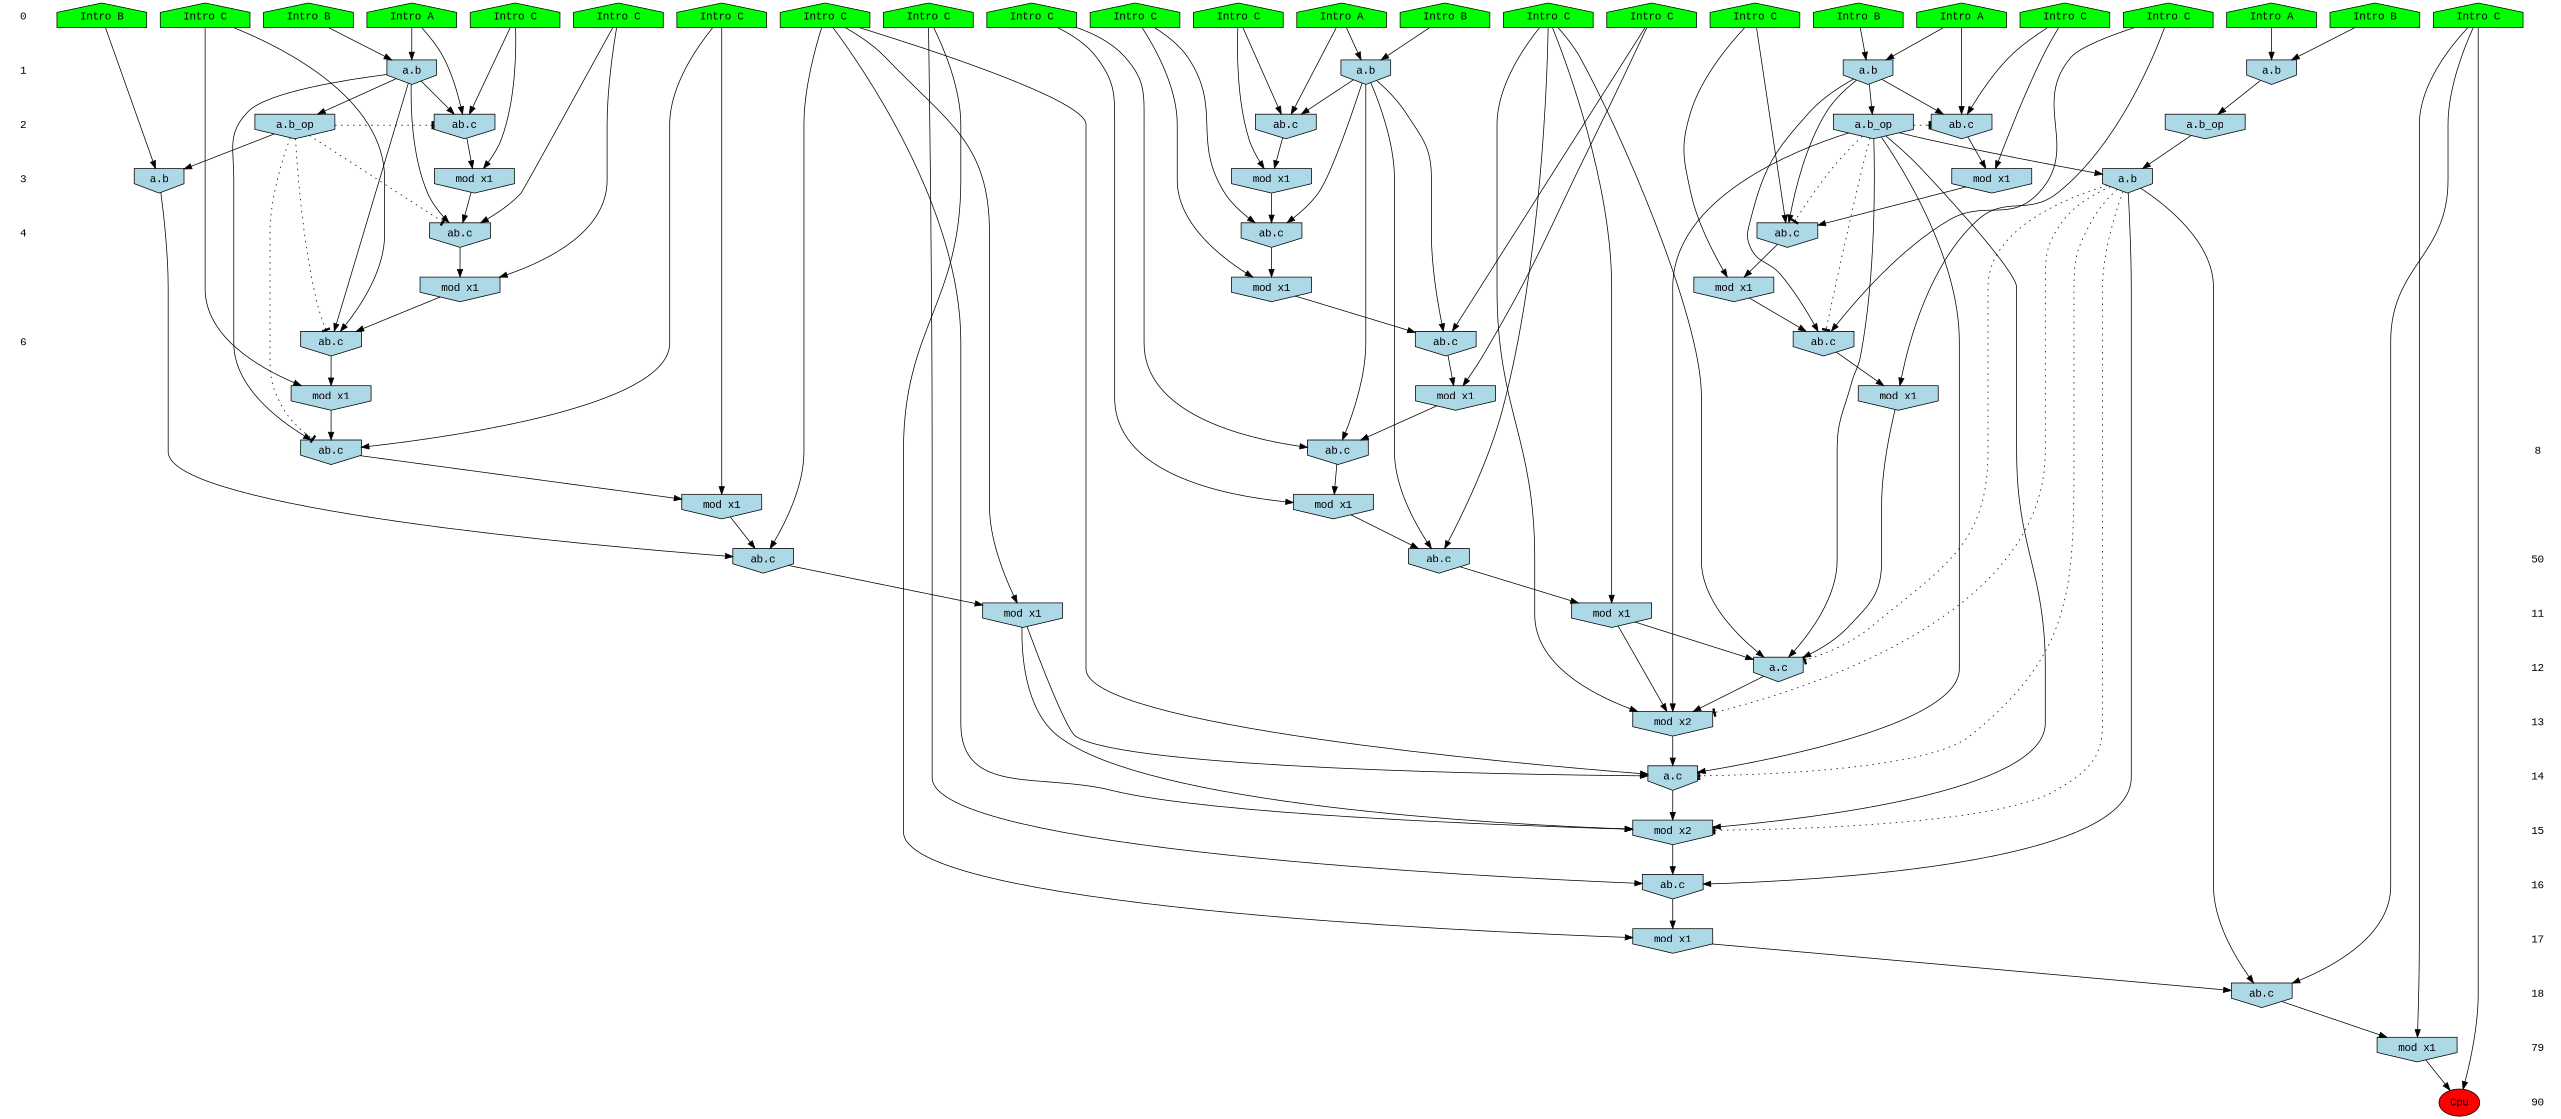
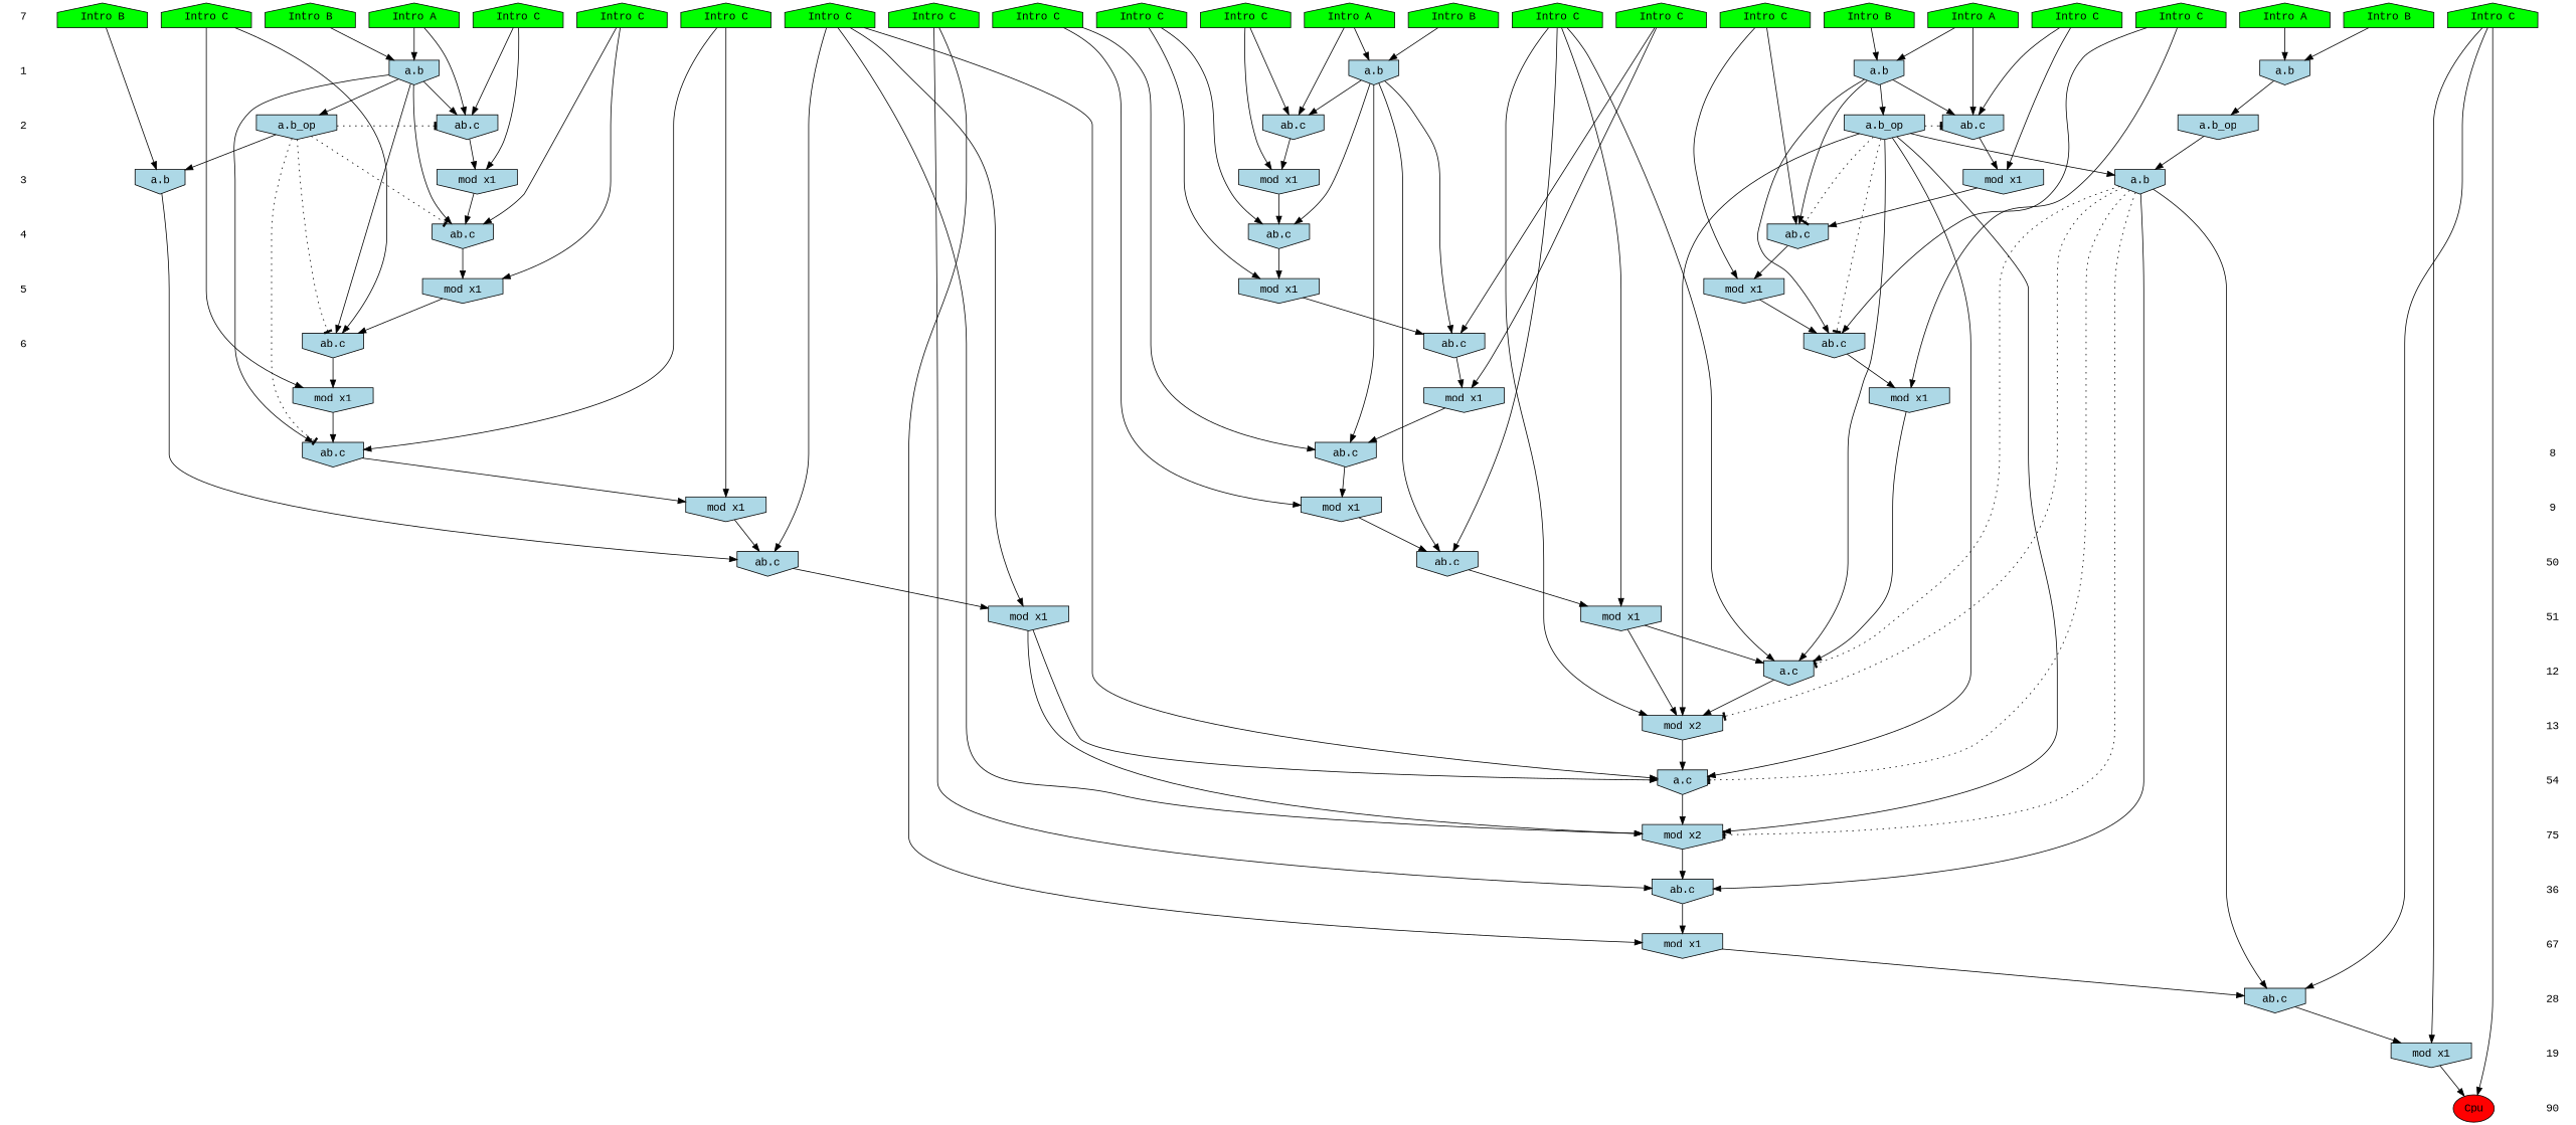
  digraph {
    fontname="Liberation Mono"
    ranksep=.5
    node [fontname="Liberation Mono" shape=invhouse fillcolor=lightblue style=filled]
    edge [fontname="Liberation Mono"]
-   0 [shape=plaintext fillcolor="" style=""]
+   0 [shape=plaintext label=7 fillcolor="" style=""]
    n2 [fillcolor=green label="Intro B" shape=house]
    n3 [fillcolor=green label="Intro B" shape=house]
    n4 [fillcolor=green label="Intro B" shape=house]
    n5 [fillcolor=green label="Intro B" shape=house]
    n6 [fillcolor=green label="Intro A" shape=house]
    n7 [fillcolor=green label="Intro B" shape=house]
    n8 [fillcolor=green label="Intro A" shape=house]
    n9 [fillcolor=green label="Intro A" shape=house]
    n10 [fillcolor=green label="Intro A" shape=house]
    n11 [fillcolor=green label="Intro C" shape=house]
    n12 [fillcolor=green label="Intro C" shape=house]
    n13 [fillcolor=green label="Intro C" shape=house]
    n14 [fillcolor=green label="Intro C" shape=house]
    n15 [fillcolor=green label="Intro C" shape=house]
    n16 [fillcolor=green label="Intro C" shape=house]
    n17 [fillcolor=green label="Intro C" shape=house]
    n18 [fillcolor=green label="Intro C" shape=house]
    n19 [fillcolor=green label="Intro C" shape=house]
    n20 [fillcolor=green label="Intro C" shape=house]
    n21 [fillcolor=green label="Intro C" shape=house]
    n22 [fillcolor=green label="Intro C" shape=house]
    n23 [fillcolor=green label="Intro C" shape=house]
    n24 [fillcolor=green label="Intro C" shape=house]
    n25 [fillcolor=green label="Intro C" shape=house]
    1 [shape=plaintext fillcolor="" style=""]
    n27 [label="a.b"]
    n28 [label="a.b"]
    n29 [label="a.b"]
    n30 [label="a.b"]
    2 [shape=plaintext fillcolor="" style=""]
    n32 [label="ab.c"]
    n33 [label="ab.c"]
    n34 [label="ab.c"]
    n35 [label="a.b_op"]
    n36 [label="a.b_op"]
    n37 [label="a.b_op"]
    3 [shape=plaintext fillcolor="" style=""]
    n39 [label="mod x1"]
    n40 [label="mod x1"]
    n41 [label="mod x1"]
    n42 [label="a.b"]
    n43 [label="a.b"]
    4 [shape=plaintext fillcolor="" style=""]
    n45 [label="ab.c"]
    n46 [label="ab.c"]
    n47 [label="ab.c"]
+   5 [shape=plaintext fillcolor="" style=""]
    n49 [label="mod x1"]
    n50 [label="mod x1"]
    n51 [label="mod x1"]
    6 [shape=plaintext fillcolor="" style=""]
    n53 [label="ab.c"]
    n54 [label="ab.c"]
    n55 [label="ab.c"]
    n56 [label="mod x1"]
    n57 [label="mod x1"]
    n58 [label="mod x1"]
    8 [shape=plaintext fillcolor="" style=""]
    n60 [label="ab.c"]
    n61 [label="ab.c"]
+   9 [shape=plaintext fillcolor="" style=""]
    n63 [label="mod x1"]
    n64 [label="mod x1"]
    n65 [label=50 shape=plaintext fillcolor="" style=""]
    n66 [label="ab.c"]
    n67 [label="ab.c"]
-   11 [shape=plaintext fillcolor="" style=""]
+   11 [shape=plaintext label=51 fillcolor="" style=""]
    n69 [label="mod x1"]
    n70 [label="mod x1"]
    12 [shape=plaintext fillcolor="" style=""]
    n72 [label="a.c"]
    13 [shape=plaintext fillcolor="" style=""]
    n74 [label="mod x2"]
-   14 [shape=plaintext fillcolor="" style=""]
+   14 [shape=plaintext label=54 fillcolor="" style=""]
    n76 [label="a.c"]
-   15 [shape=plaintext fillcolor="" style=""]
+   15 [shape=plaintext label=75 fillcolor="" style=""]
    n78 [label="mod x2"]
-   16 [shape=plaintext fillcolor="" style=""]
+   16 [shape=plaintext label=36 fillcolor="" style=""]
    n80 [label="ab.c"]
-   17 [shape=plaintext fillcolor="" style=""]
+   17 [shape=plaintext label=67 fillcolor="" style=""]
    n82 [label="mod x1"]
-   18 [shape=plaintext fillcolor="" style=""]
+   18 [shape=plaintext label=28 fillcolor="" style=""]
    n84 [label="ab.c"]
-   19 [shape=plaintext label=79 fillcolor="" style=""]
+   19 [shape=plaintext fillcolor="" style=""]
    n86 [label="mod x1"]
    n87 [label=90 shape=plaintext fillcolor="" style=""]
    n88 [fillcolor=red label=Cpu shape=""]
    subgraph sub_1 {
      rank=same
      0
      n2
      n3
      n4
      n5
      n6
      n7
      n8
      n9
      n10
      n11
      n12
      n13
      n14
      n15
      n16
      n17
      n18
      n19
      n20
      n21
      n22
      n23
      n24
      n25
    }
    subgraph sub_2 {
      rank=same
      1
      n27
      n28
      n29
      n30
    }
    subgraph sub_3 {
      rank=same
      2
      n32
      n33
      n34
      n35
      n36
      n37
    }
    subgraph sub_4 {
      rank=same
      3
      n39
      n40
      n41
      n42
      n43
    }
    subgraph sub_5 {
      rank=same
      4
      n45
      n46
      n47
    }
    subgraph sub_6 {
      rank=same
+     5
      n49
      n50
      n51
    }
    subgraph sub_7 {
      rank=same
      6
      n53
      n54
      n55
    }
    subgraph sub_8 {
      rank=same
      n56
      n57
      n58
    }
    subgraph sub_9 {
      rank=same
      8
      n60
      n61
    }
    subgraph sub_10 {
      rank=same
+     9
      n63
      n64
    }
    subgraph sub_11 {
      rank=same
      n65
      n66
      n67
    }
    subgraph sub_12 {
      rank=same
      11
      n69
      n70
    }
    subgraph sub_13 {
      rank=same
      12
      n72
    }
    subgraph sub_14 {
      rank=same
      13
      n74
    }
    subgraph sub_15 {
      rank=same
      14
      n76
    }
    subgraph sub_16 {
      rank=same
      15
      n78
    }
    subgraph sub_17 {
      rank=same
      16
      n80
    }
    subgraph sub_18 {
      rank=same
      17
      n82
    }
    subgraph sub_19 {
      rank=same
      18
      n84
    }
    subgraph sub_20 {
      rank=same
      19
      n86
    }
    subgraph sub_21 {
      rank=same
      n87
      n88
    }
    0 -> 1 [style=invis]
    n2 -> n27
    n3 -> n29
    n4 -> n28
    n5 -> n30
    n6 -> n28
    n6 -> n34
    n7 -> n42
    n8 -> n29
    n8 -> n33
    n9 -> n30
    n10 -> n27
    n10 -> n32
    n11 -> n67
    n11 -> n69
    n11 -> n76
    n11 -> n78
    n12 -> n84
    n12 -> n86
    n12 -> n88
    n13 -> n60
    n13 -> n64
    n14 -> n61
    n14 -> n63
    n15 -> n33
    n15 -> n41
    n16 -> n32
    n16 -> n40
    n17 -> n80
    n17 -> n82
    n18 -> n46
    n18 -> n49
    n19 -> n53
    n19 -> n57
    n20 -> n66
    n20 -> n70
    n20 -> n72
    n20 -> n74
    n21 -> n34
    n21 -> n39
    n22 -> n55
    n22 -> n58
    n23 -> n47
    n23 -> n50
    n24 -> n45
    n24 -> n51
    n25 -> n54
    n25 -> n56
    1 -> 2 [style=invis]
    n27 -> n32
    n27 -> n35
    n27 -> n46
    n27 -> n53
    n27 -> n61
    n28 -> n34
    n28 -> n47
    n28 -> n54
    n28 -> n60
    n28 -> n66
    n29 -> n33
    n29 -> n36
    n29 -> n45
    n29 -> n55
    n30 -> n37
    2 -> 3 [style=invis]
    n32 -> n40
    n33 -> n41
    n34 -> n39
    n35 -> n32 [arrowhead=tee style=dotted]
    n35 -> n42
    n35 -> n46 [arrowhead=tee style=dotted]
    n35 -> n53 [arrowhead=tee style=dotted]
    n35 -> n61 [arrowhead=tee style=dotted]
    n36 -> n33 [arrowhead=tee style=dotted]
    n36 -> n43
    n36 -> n45 [arrowhead=tee style=dotted]
    n36 -> n55 [arrowhead=tee style=dotted]
    n36 -> n72
    n36 -> n74
    n36 -> n76
    n36 -> n78
    n37 -> n43
    3 -> 4 [style=invis]
    n39 -> n47
    n40 -> n46
    n41 -> n45
    n42 -> n67
    n43 -> n72 [arrowhead=tee style=dotted]
    n43 -> n74 [arrowhead=tee style=dotted]
    n43 -> n76 [arrowhead=tee style=dotted]
    n43 -> n78 [arrowhead=tee style=dotted]
    n43 -> n80
    n43 -> n84
+   4 -> 5 [style=invis]
    n45 -> n51
    n46 -> n49
    n47 -> n50
+   5 -> 6 [style=invis]
    n49 -> n53
    n50 -> n54
    n51 -> n55
    n53 -> n57
    n54 -> n56
    n55 -> n58
    n56 -> n60
    n57 -> n61
    n58 -> n72
+   8 -> 9 [style=invis]
    n60 -> n64
    n61 -> n63
+   9 -> n65 [style=invis]
    n63 -> n67
    n64 -> n66
    n65 -> 11 [style=invis]
    n66 -> n70
    n67 -> n69
    11 -> 12 [style=invis]
    n69 -> n76
    n69 -> n78
    n70 -> n72
    n70 -> n74
    12 -> 13 [style=invis]
    n72 -> n74
    13 -> 14 [style=invis]
    n74 -> n76
    14 -> 15 [style=invis]
    n76 -> n78
    15 -> 16 [style=invis]
    n78 -> n80
    16 -> 17 [style=invis]
    n80 -> n82
    17 -> 18 [style=invis]
    n82 -> n84
    18 -> 19 [style=invis]
    n84 -> n86
    19 -> n87 [style=invis]
    n86 -> n88
  }
